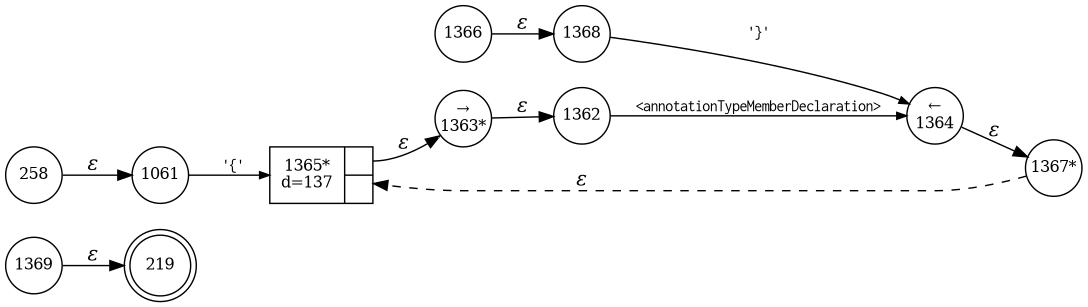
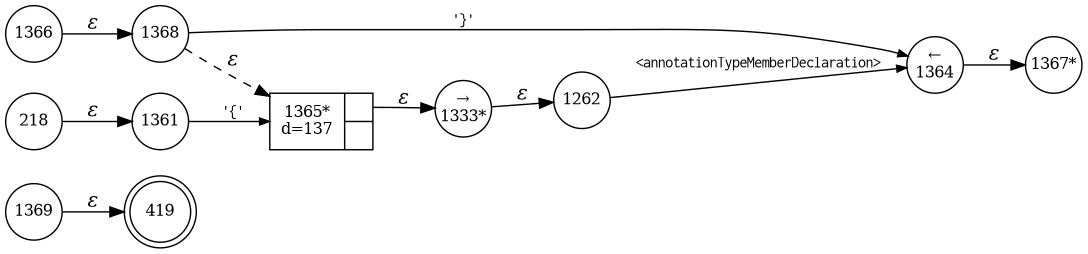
  digraph {
    rankdir=LR
    node [fixedsize=true fontsize=11 shape=circle peripheries=1]
    edge [fontname="Times-Italic"]
-   n1 [label=219 shape=doublecircle width=.6 peripheries=""]
-   n2 [label=1061 width=.55]
+   n1 [label=419 shape=doublecircle width=.6 peripheries=""]
+   n2 [label=1361 width=.55]
    n3 [fixedsize=false label="{1365*\nd=137|{<p0>|<p1>}}" shape=record]
-   n4 [label="&rarr;\n1363*" width=.55]
-   n5 [label=1362 width=.55]
+   n4 [label="&rarr;\n1333*" width=.55]
+   n5 [label=1262 width=.55]
    n6 [label="&larr;\n1364" width=.55]
    n7 [label="1367*" width=.55]
    n8 [label=1366 width=.55]
    n9 [label=1368 width=.55]
    n10 [label=1369 width=.55]
-   n11 [label=258 width=.55]
+   n11 [label=218 width=.55]
    n2 -> n3 [arrowhead=normal arrowsize=.7 fontname=Courier fontsize=11 label="'{'"]
    n3 -> n4 [label="&epsilon;" tailport=p0]
    n4 -> n5 [label="&epsilon;"]
    n5 -> n6 [arrowhead=normal arrowsize=.7 fontname=Courier fontsize=11 label="<annotationTypeMemberDeclaration>"]
    n6 -> n7 [label="&epsilon;"]
-   n7 -> n3 [label="&epsilon;" style=dashed]
+   n9 -> n3 [label="&epsilon;" style=dashed]
    n8 -> n9 [label="&epsilon;"]
    n9 -> n6 [arrowhead=normal arrowsize=.7 fontname=Courier fontsize=11 label="'}'"]
    n10 -> n1 [label="&epsilon;"]
    n11 -> n2 [label="&epsilon;"]
  }
